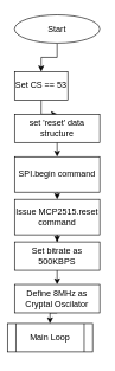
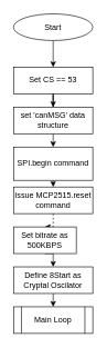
  <mxCell id="0" />
  <mxCell id="1" parent="0" />
  <mxCell id="2" style="edgeStyle=orthogonalEdgeStyle;rounded=0;orthogonalLoop=1;jettySize=auto;html=1;exitX=0.5;exitY=1;exitDx=0;exitDy=0;entryX=0.5;entryY=0;entryDx=0;entryDy=0;" edge="1" parent="1" source="3" target="5"><mxGeometry relative="1" as="geometry" /></mxCell>
  <mxCell id="3" value="Start" style="ellipse;whiteSpace=wrap;html=1;" vertex="1" parent="1"><mxGeometry x="20" y="20" width="120" height="40" as="geometry" /></mxCell>
  <mxCell id="4" style="edgeStyle=orthogonalEdgeStyle;rounded=0;orthogonalLoop=1;jettySize=auto;html=1;exitX=0.5;exitY=1;exitDx=0;exitDy=0;" edge="1" parent="1" source="5" target="7"><mxGeometry relative="1" as="geometry" /></mxCell>
- <mxCell id="5" value="Set CS == 53" style="rounded=0;whiteSpace=wrap;html=1;" vertex="1" parent="1"><mxGeometry x="20" y="100" width="75" height="40" as="geometry" /></mxCell>
+ <mxCell id="5" value="Set CS == 53" style="rounded=0;whiteSpace=wrap;html=1;" vertex="1" parent="1"><mxGeometry x="20" y="100" width="120" height="40" as="geometry" /></mxCell>
  <mxCell id="6" style="edgeStyle=orthogonalEdgeStyle;rounded=0;orthogonalLoop=1;jettySize=auto;html=1;exitX=0.5;exitY=1;exitDx=0;exitDy=0;entryX=0.5;entryY=0;entryDx=0;entryDy=0;" edge="1" parent="1" source="7" target="16"><mxGeometry relative="1" as="geometry" /></mxCell>
- <mxCell id="7" value="set 'reset' data structure" style="rounded=0;whiteSpace=wrap;html=1;" vertex="1" parent="1"><mxGeometry x="20" y="160" width="120" height="40" as="geometry" /></mxCell>
+ <mxCell id="7" value="set 'canMSG' data structure" style="rounded=0;whiteSpace=wrap;html=1;" vertex="1" parent="1"><mxGeometry x="20" y="160" width="120" height="40" as="geometry" /></mxCell>
  <mxCell id="8" style="edgeStyle=orthogonalEdgeStyle;rounded=0;orthogonalLoop=1;jettySize=auto;html=1;exitX=0.5;exitY=1;exitDx=0;exitDy=0;dashed=1;" edge="1" parent="1" source="9" target="11"><mxGeometry relative="1" as="geometry" /></mxCell>
- <mxCell id="9" value="Issue MCP2515.reset command" style="rounded=0;whiteSpace=wrap;html=1;" vertex="1" parent="1"><mxGeometry x="20" y="280" width="120" height="50" as="geometry" /></mxCell>
+ <mxCell id="9" value="Issue MCP2515.reset command" style="rounded=0;whiteSpace=wrap;html=1;" vertex="1" parent="1"><mxGeometry x="20" y="280" width="120" height="40" as="geometry" /></mxCell>
  <mxCell id="10" style="edgeStyle=orthogonalEdgeStyle;rounded=0;orthogonalLoop=1;jettySize=auto;html=1;exitX=0.5;exitY=1;exitDx=0;exitDy=0;entryX=0.5;entryY=0;entryDx=0;entryDy=0;" edge="1" parent="1" source="11" target="13"><mxGeometry relative="1" as="geometry" /></mxCell>
- <mxCell id="11" value="Set bitrate as 500KBPS" style="rounded=0;whiteSpace=wrap;html=1;" vertex="1" parent="1"><mxGeometry x="20" y="340" width="120" height="40" as="geometry" /></mxCell>
+ <mxCell id="11" value="Set bitrate as 500KBPS" style="rounded=0;whiteSpace=wrap;html=1;" vertex="1" parent="1"><mxGeometry x="20" y="340" width="95" height="40" as="geometry" /></mxCell>
  <mxCell id="12" style="edgeStyle=orthogonalEdgeStyle;rounded=0;orthogonalLoop=1;jettySize=auto;html=1;exitX=0.5;exitY=1;exitDx=0;exitDy=0;entryX=0.5;entryY=0;entryDx=0;entryDy=0;" edge="1" parent="1" source="13" target="14"><mxGeometry relative="1" as="geometry" /></mxCell>
- <mxCell id="13" value="Define 8MHz as Cryptal Oscilator" style="rounded=0;whiteSpace=wrap;html=1;" vertex="1" parent="1"><mxGeometry x="20" y="400" width="120" height="40" as="geometry" /></mxCell>
- <mxCell id="14" value="Main Loop" style="shape=process;whiteSpace=wrap;html=1;backgroundOutline=1;" vertex="1" parent="1"><mxGeometry x="10" y="455" width="120" height="40" as="geometry" /></mxCell>
+ <mxCell id="13" value="Define 8Start as Cryptal Oscilator" style="rounded=0;whiteSpace=wrap;html=1;" vertex="1" parent="1"><mxGeometry x="20" y="400" width="120" height="40" as="geometry" /></mxCell>
+ <mxCell id="14" value="Main Loop" style="shape=process;whiteSpace=wrap;html=1;backgroundOutline=1;" vertex="1" parent="1"><mxGeometry x="20" y="460" width="120" height="40" as="geometry" /></mxCell>
  <mxCell id="15" style="edgeStyle=orthogonalEdgeStyle;rounded=0;orthogonalLoop=1;jettySize=auto;html=1;exitX=0.5;exitY=1;exitDx=0;exitDy=0;entryX=0.5;entryY=0;entryDx=0;entryDy=0;" edge="1" parent="1" source="16" target="9"><mxGeometry relative="1" as="geometry" /></mxCell>
  <mxCell id="16" value="SPI.begin command" style="rounded=0;whiteSpace=wrap;html=1;" vertex="1" parent="1"><mxGeometry x="20" y="220" width="120" height="50" as="geometry" /></mxCell>
